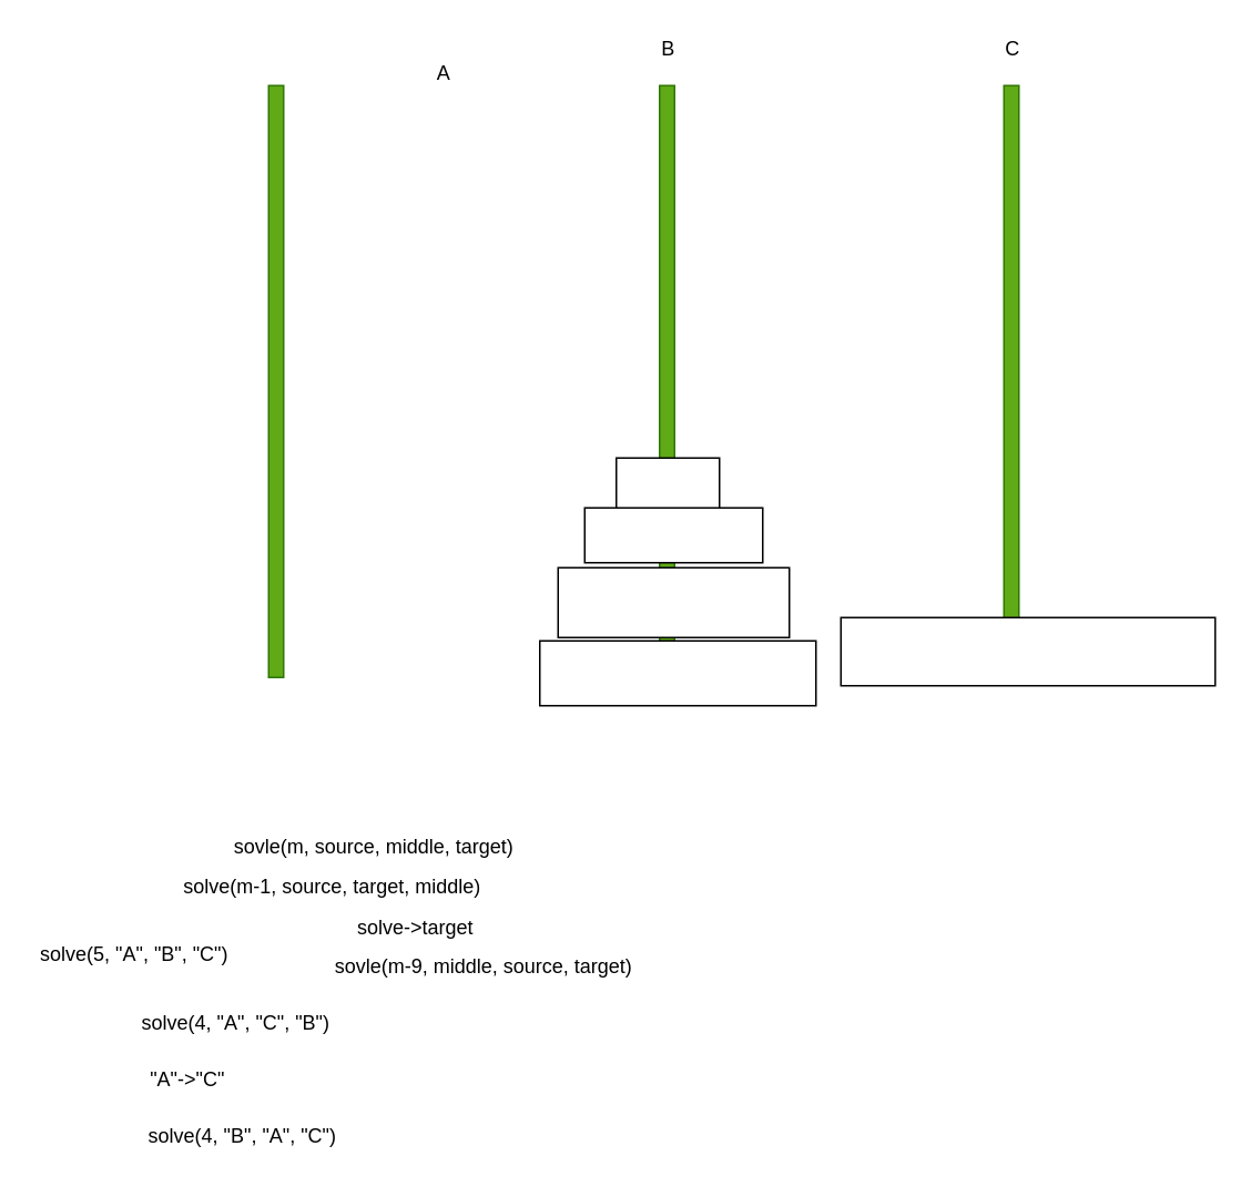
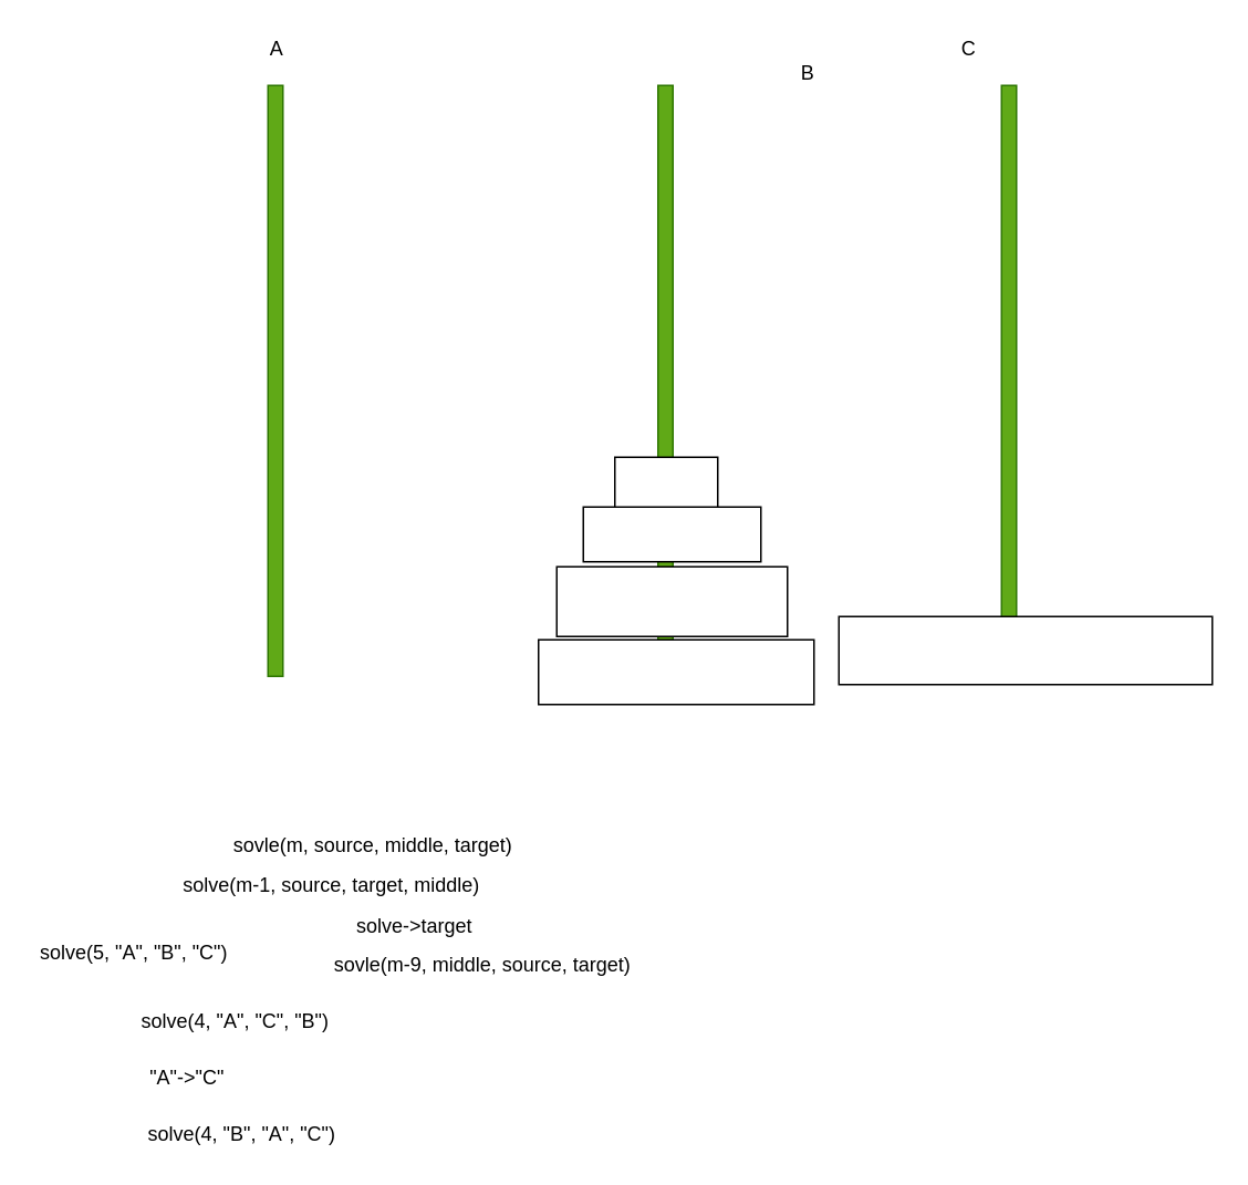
  <mxCell id="0" />
  <mxCell id="1" parent="0" />
  <mxCell id="2" value="" style="rounded=0;whiteSpace=wrap;html=1;fillColor=#60a917;strokeColor=#2D7600;fontColor=#ffffff;" parent="1" vertex="1"><mxGeometry x="396" y="51" width="9" height="356" as="geometry" /></mxCell>
  <mxCell id="3" value="" style="rounded=0;whiteSpace=wrap;html=1;fillColor=#60a917;strokeColor=#2D7600;fontColor=#ffffff;" parent="1" vertex="1"><mxGeometry x="161" y="51" width="9" height="356" as="geometry" /></mxCell>
  <mxCell id="4" value="" style="rounded=0;whiteSpace=wrap;html=1;fillColor=#60a917;strokeColor=#2D7600;fontColor=#ffffff;" parent="1" vertex="1"><mxGeometry x="603" y="51" width="9" height="356" as="geometry" /></mxCell>
- <mxCell id="5" value="A" style="text;html=1;align=center;verticalAlign=middle;resizable=0;points=[];autosize=1;" parent="1" vertex="1"><mxGeometry x="256.5" y="35" width="18" height="18" as="geometry" /></mxCell>
- <mxCell id="6" value="B" style="text;html=1;align=center;verticalAlign=middle;resizable=0;points=[];autosize=1;" parent="1" vertex="1"><mxGeometry x="392" y="20" width="18" height="18" as="geometry" /></mxCell>
- <mxCell id="7" value="C" style="text;html=1;align=center;verticalAlign=middle;resizable=0;points=[];autosize=1;" parent="1" vertex="1"><mxGeometry x="598" y="20" width="19" height="18" as="geometry" /></mxCell>
+ <mxCell id="5" value="A" style="text;html=1;align=center;verticalAlign=middle;resizable=0;points=[];autosize=1;" parent="1" vertex="1"><mxGeometry x="156.5" y="20" width="18" height="18" as="geometry" /></mxCell>
+ <mxCell id="6" value="B" style="text;html=1;align=center;verticalAlign=middle;resizable=0;points=[];autosize=1;" parent="1" vertex="1"><mxGeometry x="477" y="35" width="18" height="18" as="geometry" /></mxCell>
+ <mxCell id="7" value="C" style="text;html=1;align=center;verticalAlign=middle;resizable=0;points=[];autosize=1;" parent="1" vertex="1"><mxGeometry x="573" y="20" width="19" height="18" as="geometry" /></mxCell>
  <mxCell id="8" value="" style="rounded=0;whiteSpace=wrap;html=1;" vertex="1" parent="1"><mxGeometry x="505" y="371" width="225" height="41" as="geometry" /></mxCell>
  <mxCell id="9" value="" style="group" vertex="1" connectable="0" parent="1"><mxGeometry x="324" y="275" width="166" height="149" as="geometry" /></mxCell>
  <mxCell id="10" value="" style="rounded=0;whiteSpace=wrap;html=1;" parent="9" vertex="1"><mxGeometry y="110" width="166" height="39" as="geometry" /></mxCell>
  <mxCell id="11" value="" style="rounded=0;whiteSpace=wrap;html=1;" parent="9" vertex="1"><mxGeometry x="11" y="66" width="139" height="42" as="geometry" /></mxCell>
  <mxCell id="12" value="" style="rounded=0;whiteSpace=wrap;html=1;" parent="9" vertex="1"><mxGeometry x="27" y="30" width="107" height="33" as="geometry" /></mxCell>
  <mxCell id="13" value="" style="rounded=0;whiteSpace=wrap;html=1;" vertex="1" parent="9"><mxGeometry x="46" width="62" height="30" as="geometry" /></mxCell>
  <mxCell id="14" value="sovle(m, source, middle, target)" style="text;html=1;align=center;verticalAlign=middle;resizable=0;points=[];autosize=1;" vertex="1" parent="1"><mxGeometry x="139" y="500" width="169" height="18" as="geometry" /></mxCell>
  <mxCell id="15" value="solve(5, &quot;A&quot;, &quot;B&quot;, &quot;C&quot;)" style="text;html=1;align=center;verticalAlign=middle;resizable=0;points=[];autosize=1;" vertex="1" parent="1"><mxGeometry x="20" y="565" width="119" height="18" as="geometry" /></mxCell>
  <mxCell id="16" value="solve(4, &quot;A&quot;, &quot;C&quot;, &quot;B&quot;)" style="text;html=1;align=center;verticalAlign=middle;resizable=0;points=[];autosize=1;" vertex="1" parent="1"><mxGeometry x="81" y="606" width="119" height="18" as="geometry" /></mxCell>
  <mxCell id="17" value="&quot;A&quot;-&amp;gt;&quot;C&quot;" style="text;html=1;align=center;verticalAlign=middle;resizable=0;points=[];autosize=1;" vertex="1" parent="1"><mxGeometry x="85" y="640" width="54" height="18" as="geometry" /></mxCell>
  <mxCell id="18" value="solve(4, &quot;B&quot;, &quot;A&quot;, &quot;C&quot;)" style="text;html=1;align=center;verticalAlign=middle;resizable=0;points=[];autosize=1;" vertex="1" parent="1"><mxGeometry x="85" y="674" width="119" height="18" as="geometry" /></mxCell>
  <mxCell id="19" value="solve(m-1, source, target, middle)" style="text;html=1;align=center;verticalAlign=middle;resizable=0;points=[];autosize=1;" vertex="1" parent="1"><mxGeometry x="109" y="524" width="179" height="18" as="geometry" /></mxCell>
  <mxCell id="20" value="solve-&amp;gt;target" style="text;html=1;align=center;verticalAlign=middle;resizable=0;points=[];autosize=1;" vertex="1" parent="1"><mxGeometry x="207" y="549" width="84" height="18" as="geometry" /></mxCell>
  <mxCell id="21" value="sovle(m-9, middle, source, target)" style="text;html=1;align=center;verticalAlign=middle;resizable=0;points=[];autosize=1;" vertex="1" parent="1"><mxGeometry x="200" y="572" width="179" height="18" as="geometry" /></mxCell>
